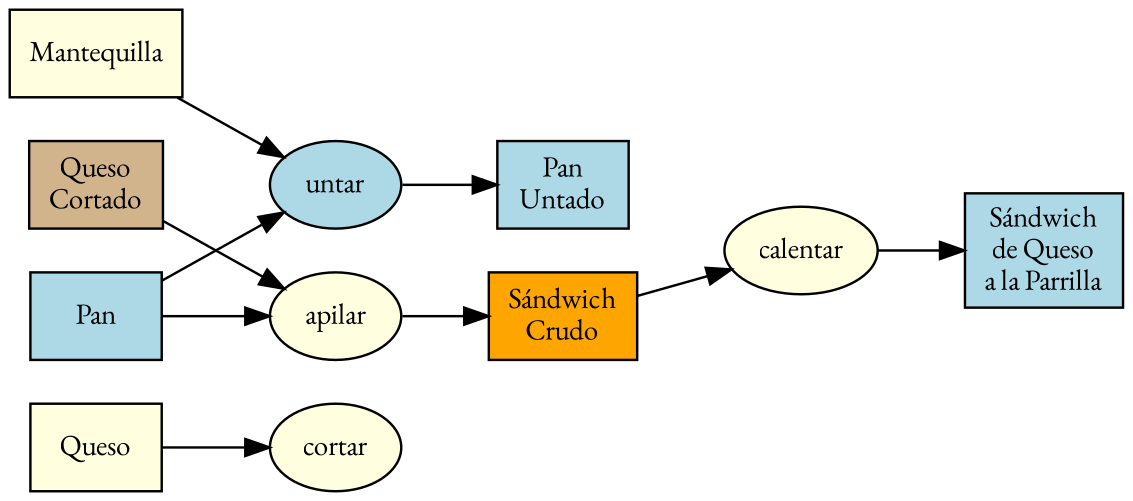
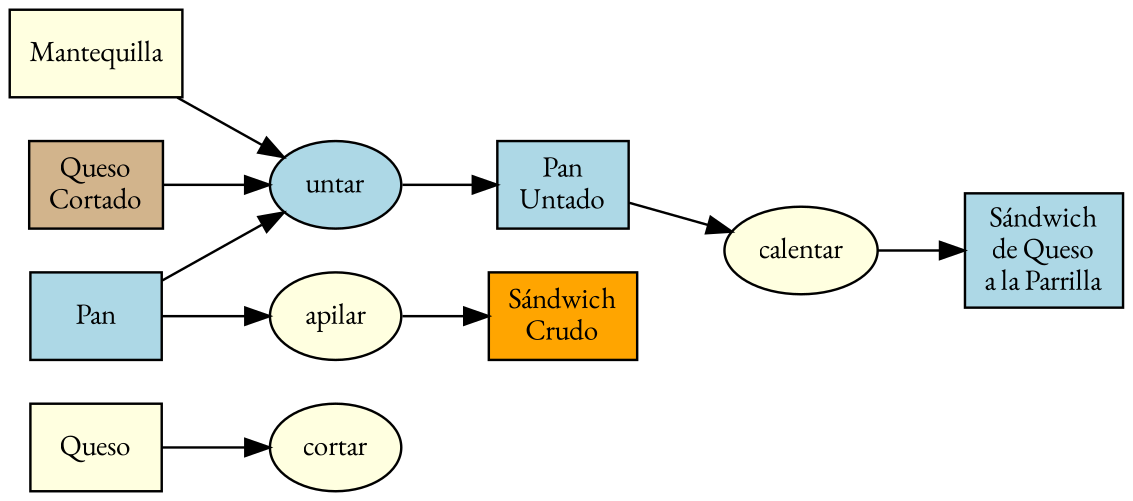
  digraph {
    fontname="EB Garamond"
    rankdir=LR
    node [fillcolor=lightyellow fontname="EB Garamond" fontsize=12 shape=box style=filled]
    edge [fontname="EB Garamond" fontsize=10]
    n1 [label=Queso]
    n2 [label=cortar shape=ellipse]
    n3 [fillcolor=lightblue label=Pan]
    n4 [fillcolor=lightblue label=untar shape=ellipse]
    n5 [label=apilar shape=ellipse]
    n6 [fillcolor=lightblue label="Pan\nUntado"]
    n7 [label=Mantequilla]
    n8 [fillcolor=tan label="Queso\nCortado"]
    n9 [fillcolor=orange label="Sándwich\nCrudo"]
    n10 [label=calentar shape=ellipse]
    n11 [fillcolor=lightblue label="Sándwich\nde Queso\na la Parrilla"]
    n1 -> n2
    n3 -> n4
    n3 -> n5
    n4 -> n6
    n5 -> n9
    n7 -> n4
-   n8 -> n5
-   n9 -> n10
+   n8 -> n4
+   n6 -> n10
    n10 -> n11
  }
